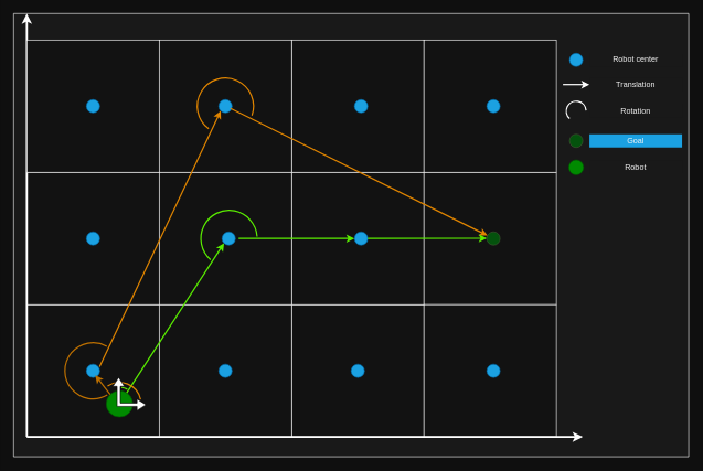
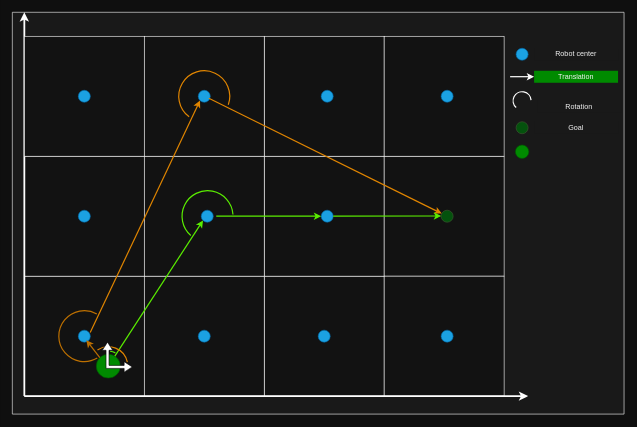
  <mxCell id="0" />
  <mxCell id="1" parent="0" />
  <mxCell id="2" value="" style="verticalLabelPosition=bottom;verticalAlign=top;html=1;shape=mxgraph.basic.rect;fillColor2=none;strokeWidth=1;size=20;indent=5;fillColor=#191919;strokeColor=#FCFCFC;" parent="1" vertex="1"><mxGeometry x="20" y="20" width="1020" height="670" as="geometry" /></mxCell>
  <mxCell id="3" value="" style="whiteSpace=wrap;html=1;aspect=fixed;gradientColor=none;gradientDirection=north;fillColor=#121212;strokeColor=#FFFFFF;" parent="1" vertex="1"><mxGeometry x="440" y="460" width="200" height="200" as="geometry" /></mxCell>
  <mxCell id="4" value="" style="whiteSpace=wrap;html=1;aspect=fixed;gradientColor=none;gradientDirection=north;fillColor=#121212;strokeColor=#FFFFFF;" parent="1" vertex="1"><mxGeometry x="440" y="260" width="200" height="200" as="geometry" /></mxCell>
  <mxCell id="5" value="" style="ellipse;whiteSpace=wrap;html=1;aspect=fixed;fillColor=#1ba1e2;fontColor=#ffffff;strokeColor=#006EAF;" parent="1" vertex="1"><mxGeometry x="530" y="550" width="20" height="20" as="geometry" /></mxCell>
  <mxCell id="6" value="" style="ellipse;whiteSpace=wrap;html=1;aspect=fixed;fillColor=#1ba1e2;fontColor=#ffffff;strokeColor=#006EAF;" parent="1" vertex="1"><mxGeometry x="535" y="350" width="20" height="20" as="geometry" /></mxCell>
  <mxCell id="7" value="" style="whiteSpace=wrap;html=1;aspect=fixed;gradientColor=none;gradientDirection=north;fillColor=#121212;strokeColor=#FFFFFF;" parent="1" vertex="1"><mxGeometry x="40" y="460" width="200" height="200" as="geometry" /></mxCell>
  <mxCell id="8" value="" style="whiteSpace=wrap;html=1;aspect=fixed;gradientColor=none;gradientDirection=north;fillColor=#121212;strokeColor=#FFFFFF;" parent="1" vertex="1"><mxGeometry x="240" y="460" width="200" height="200" as="geometry" /></mxCell>
  <mxCell id="9" value="" style="whiteSpace=wrap;html=1;aspect=fixed;gradientColor=none;gradientDirection=north;fillColor=#121212;strokeColor=#FFFFFF;" parent="1" vertex="1"><mxGeometry x="40" y="260" width="200" height="200" as="geometry" /></mxCell>
  <mxCell id="10" value="" style="whiteSpace=wrap;html=1;aspect=fixed;gradientColor=none;gradientDirection=north;fillColor=#121212;strokeColor=#FFFFFF;" parent="1" vertex="1"><mxGeometry x="240" y="260" width="200" height="200" as="geometry" /></mxCell>
  <mxCell id="11" value="" style="endArrow=classic;html=1;rounded=0;strokeColor=#FFFFFF;exitX=0;exitY=1;exitDx=0;exitDy=0;strokeWidth=3;" parent="1" source="7" edge="1"><mxGeometry width="50" height="50" relative="1" as="geometry"><mxPoint x="360" y="310" as="sourcePoint" /><mxPoint x="40" y="20" as="targetPoint" /></mxGeometry></mxCell>
  <mxCell id="12" value="" style="ellipse;whiteSpace=wrap;html=1;aspect=fixed;fillColor=#008a00;fontColor=#ffffff;strokeColor=#005700;movable=0;resizable=0;rotatable=0;deletable=0;editable=0;locked=1;connectable=0;" parent="1" vertex="1"><mxGeometry x="160" y="590" width="40" height="40" as="geometry" /></mxCell>
  <mxCell id="13" value="" style="ellipse;whiteSpace=wrap;html=1;aspect=fixed;fillColor=#1ba1e2;fontColor=#ffffff;strokeColor=#006EAF;" parent="1" vertex="1"><mxGeometry x="330" y="550" width="20" height="20" as="geometry" /></mxCell>
  <mxCell id="14" value="" style="ellipse;whiteSpace=wrap;html=1;aspect=fixed;fillColor=#1ba1e2;fontColor=#ffffff;strokeColor=#006EAF;" parent="1" vertex="1"><mxGeometry x="335" y="350" width="20" height="20" as="geometry" /></mxCell>
  <mxCell id="15" value="" style="ellipse;whiteSpace=wrap;html=1;aspect=fixed;fillColor=#1ba1e2;fontColor=#ffffff;strokeColor=#006EAF;" parent="1" vertex="1"><mxGeometry x="130" y="350" width="20" height="20" as="geometry" /></mxCell>
  <mxCell id="16" value="" style="verticalLabelPosition=bottom;verticalAlign=top;html=1;shape=mxgraph.basic.arc;startAngle=0.614;endAngle=0.239;strokeColor=#5AED00;strokeWidth=2;fillColor=#60a917;fontColor=#ffffff;" parent="1" vertex="1"><mxGeometry x="303" y="317.5" width="85" height="85" as="geometry" /></mxCell>
  <mxCell id="17" value="" style="ellipse;whiteSpace=wrap;html=1;aspect=fixed;fillColor=#1ba1e2;fontColor=#ffffff;strokeColor=#006EAF;" parent="1" vertex="1"><mxGeometry x="130" y="550" width="20" height="20" as="geometry" /></mxCell>
  <mxCell id="18" value="" style="endArrow=classic;html=1;rounded=0;entryX=0;entryY=1;entryDx=0;entryDy=0;strokeColor=#5AED00;strokeWidth=2;fillColor=#60a917;" parent="1" source="12" target="14" edge="1"><mxGeometry width="50" height="50" relative="1" as="geometry"><mxPoint x="260" y="480" as="sourcePoint" /><mxPoint x="310" y="430" as="targetPoint" /></mxGeometry></mxCell>
  <mxCell id="19" value="" style="endArrow=classic;html=1;rounded=0;entryX=0;entryY=0.5;entryDx=0;entryDy=0;strokeColor=#5AED00;strokeWidth=2;fillColor=#60a917;" parent="1" target="6" edge="1"><mxGeometry width="50" height="50" relative="1" as="geometry"><mxPoint x="360" y="360" as="sourcePoint" /><mxPoint x="348" y="377" as="targetPoint" /></mxGeometry></mxCell>
  <mxCell id="20" value="" style="whiteSpace=wrap;html=1;aspect=fixed;gradientColor=none;gradientDirection=north;fillColor=#121212;strokeColor=#FFFFFF;" parent="1" vertex="1"><mxGeometry x="440" y="60" width="200" height="200" as="geometry" /></mxCell>
  <mxCell id="21" value="" style="ellipse;whiteSpace=wrap;html=1;aspect=fixed;fillColor=#1ba1e2;fontColor=#ffffff;strokeColor=#006EAF;" parent="1" vertex="1"><mxGeometry x="535" y="150" width="20" height="20" as="geometry" /></mxCell>
  <mxCell id="22" value="" style="whiteSpace=wrap;html=1;aspect=fixed;gradientColor=none;gradientDirection=north;fillColor=#121212;strokeColor=#FFFFFF;" parent="1" vertex="1"><mxGeometry x="40" y="60" width="200" height="200" as="geometry" /></mxCell>
  <mxCell id="23" value="" style="whiteSpace=wrap;html=1;aspect=fixed;gradientColor=none;gradientDirection=north;fillColor=#121212;strokeColor=#FFFFFF;" parent="1" vertex="1"><mxGeometry x="240" y="60" width="200" height="200" as="geometry" /></mxCell>
  <mxCell id="24" value="" style="ellipse;whiteSpace=wrap;html=1;aspect=fixed;fillColor=#1ba1e2;fontColor=#ffffff;strokeColor=#006EAF;" parent="1" vertex="1"><mxGeometry x="130" y="150" width="20" height="20" as="geometry" /></mxCell>
  <mxCell id="25" value="" style="ellipse;whiteSpace=wrap;html=1;aspect=fixed;fillColor=#1ba1e2;fontColor=#ffffff;strokeColor=#006EAF;" parent="1" vertex="1"><mxGeometry x="330" y="150" width="20" height="20" as="geometry" /></mxCell>
  <mxCell id="26" value="" style="whiteSpace=wrap;html=1;aspect=fixed;gradientColor=none;gradientDirection=north;fillColor=#121212;strokeColor=#FFFFFF;" parent="1" vertex="1"><mxGeometry x="640" y="260" width="200" height="200" as="geometry" /></mxCell>
  <mxCell id="27" value="" style="ellipse;whiteSpace=wrap;html=1;aspect=fixed;fillColor=#1ba1e2;fontColor=#ffffff;strokeColor=#006EAF;" parent="1" vertex="1"><mxGeometry x="730" y="550" width="20" height="20" as="geometry" /></mxCell>
  <mxCell id="28" value="" style="ellipse;whiteSpace=wrap;html=1;aspect=fixed;fillColor=#04520D;strokeColor=#415933;" parent="1" vertex="1"><mxGeometry x="735" y="350" width="20" height="20" as="geometry" /></mxCell>
  <mxCell id="29" value="" style="whiteSpace=wrap;html=1;aspect=fixed;gradientColor=none;gradientDirection=north;fillColor=#121212;strokeColor=#FFFFFF;" parent="1" vertex="1"><mxGeometry x="640" y="60" width="200" height="200" as="geometry" /></mxCell>
  <mxCell id="30" value="" style="ellipse;whiteSpace=wrap;html=1;aspect=fixed;fillColor=#1ba1e2;fontColor=#ffffff;strokeColor=#006EAF;" parent="1" vertex="1"><mxGeometry x="735" y="150" width="20" height="20" as="geometry" /></mxCell>
  <mxCell id="31" value="" style="whiteSpace=wrap;html=1;aspect=fixed;gradientColor=none;gradientDirection=north;fillColor=#121212;strokeColor=#FFFFFF;" parent="1" vertex="1"><mxGeometry x="640" y="460" width="200" height="200" as="geometry" /></mxCell>
  <mxCell id="32" value="" style="endArrow=classic;html=1;rounded=0;strokeColor=#FFFFFF;exitX=0;exitY=1;exitDx=0;exitDy=0;strokeWidth=3;" parent="1" source="7" edge="1"><mxGeometry width="50" height="50" relative="1" as="geometry"><mxPoint x="50" y="670" as="sourcePoint" /><mxPoint x="880" y="660" as="targetPoint" /></mxGeometry></mxCell>
  <mxCell id="33" value="" style="ellipse;whiteSpace=wrap;html=1;aspect=fixed;fillColor=#1ba1e2;fontColor=#ffffff;strokeColor=#006EAF;" parent="1" vertex="1"><mxGeometry x="735" y="550" width="20" height="20" as="geometry" /></mxCell>
  <mxCell id="34" value="" style="endArrow=classic;html=1;rounded=0;entryX=0.671;entryY=0.838;entryDx=0;entryDy=0;strokeColor=#BD7000;strokeWidth=2;entryPerimeter=0;exitX=0;exitY=0;exitDx=0;exitDy=0;fillColor=#f0a30a;" parent="1" source="12" target="17" edge="1"><mxGeometry width="50" height="50" relative="1" as="geometry"><mxPoint x="201" y="603" as="sourcePoint" /><mxPoint x="348" y="377" as="targetPoint" /></mxGeometry></mxCell>
  <mxCell id="35" value="" style="verticalLabelPosition=bottom;verticalAlign=top;html=1;shape=mxgraph.basic.arc;startAngle=0.906;endAngle=0.217;strokeColor=#E08500;strokeWidth=2;fillColor=#f0a30a;fontColor=#000000;" parent="1" vertex="1"><mxGeometry x="147.5" y="577.5" width="65" height="65" as="geometry" /></mxCell>
  <mxCell id="36" value="" style="endArrow=classic;html=1;rounded=0;entryX=0;entryY=1;entryDx=0;entryDy=0;strokeColor=#E08500;strokeWidth=2;exitX=0.992;exitY=0.2;exitDx=0;exitDy=0;exitPerimeter=0;fillColor=#f0a30a;" parent="1" source="17" target="25" edge="1"><mxGeometry width="50" height="50" relative="1" as="geometry"><mxPoint x="150" y="556" as="sourcePoint" /><mxPoint x="297" y="330" as="targetPoint" /></mxGeometry></mxCell>
  <mxCell id="37" value="" style="endArrow=classic;html=1;rounded=0;strokeColor=#E08500;strokeWidth=2;exitX=0.883;exitY=0.667;exitDx=0;exitDy=0;exitPerimeter=0;fillColor=#f0a30a;" parent="1" source="25" target="28" edge="1"><mxGeometry width="50" height="50" relative="1" as="geometry"><mxPoint x="370" y="370" as="sourcePoint" /><mxPoint x="545" y="370" as="targetPoint" /></mxGeometry></mxCell>
  <mxCell id="38" value="" style="verticalLabelPosition=bottom;verticalAlign=top;html=1;shape=mxgraph.basic.arc;startAngle=0.415;endAngle=0.082;strokeColor=#BD7000;strokeWidth=2;fillColor=#f0a30a;fontColor=#000000;" parent="1" vertex="1"><mxGeometry x="97.5" y="517.5" width="85" height="85" as="geometry" /></mxCell>
  <mxCell id="39" value="" style="verticalLabelPosition=bottom;verticalAlign=top;html=1;shape=mxgraph.basic.arc;startAngle=0.601;endAngle=0.304;strokeColor=#E08500;strokeWidth=2;fillColor=#f0a30a;fontColor=#000000;" parent="1" vertex="1"><mxGeometry x="297.5" y="117.5" width="85" height="85" as="geometry" /></mxCell>
  <mxCell id="40" value="" style="endArrow=classic;html=1;rounded=0;entryX=0;entryY=0.5;entryDx=0;entryDy=0;strokeColor=#5AED00;strokeWidth=2;exitX=1;exitY=0.5;exitDx=0;exitDy=0;fillColor=#60a917;" parent="1" source="6" edge="1"><mxGeometry width="50" height="50" relative="1" as="geometry"><mxPoint x="560" y="359.66" as="sourcePoint" /><mxPoint x="735" y="359.66" as="targetPoint" /></mxGeometry></mxCell>
  <mxCell id="41" value="" style="verticalLabelPosition=bottom;verticalAlign=top;html=1;shape=mxgraph.basic.arc;startAngle=0.019;endAngle=0.078;strokeColor=#5AED00;strokeWidth=2;fillColor=#60a917;fontColor=#ffffff;" parent="1" vertex="1"><mxGeometry x="155" y="585" width="50" height="50" as="geometry" /></mxCell>
  <mxCell id="42" value="" style="html=1;shadow=0;dashed=0;align=center;verticalAlign=middle;shape=mxgraph.arrows2.bendDoubleArrow;dy=2.48;dx=13.56;arrowHead=17.39;rounded=0;strokeWidth=1;rotation=-90;" parent="1" vertex="1"><mxGeometry x="170" y="570" width="50" height="50" as="geometry" /></mxCell>
  <mxCell id="43" value="" style="ellipse;whiteSpace=wrap;html=1;aspect=fixed;fillColor=#1ba1e2;fontColor=#ffffff;strokeColor=#006EAF;" parent="1" vertex="1"><mxGeometry x="860" y="80" width="20" height="20" as="geometry" /></mxCell>
  <mxCell id="44" value="" style="endArrow=classic;html=1;rounded=0;strokeColor=#FFFFFF;strokeWidth=2;fillColor=#60a917;" parent="1" edge="1"><mxGeometry width="50" height="50" relative="1" as="geometry"><mxPoint x="850" y="127.39" as="sourcePoint" /><mxPoint x="890" y="127.39" as="targetPoint" /></mxGeometry></mxCell>
  <mxCell id="45" value="Robot center" style="rounded=0;whiteSpace=wrap;html=1;fontColor=#F5F5F5;fillColor=#191919;strokeColor=none;" parent="1" vertex="1"><mxGeometry x="890" y="80" width="140" height="20" as="geometry" /></mxCell>
- <mxCell id="46" value="Translation" style="rounded=0;whiteSpace=wrap;html=1;fontColor=#F5F5F5;fillColor=#191919;strokeColor=none;" parent="1" vertex="1"><mxGeometry x="890" y="117.5" width="140" height="20" as="geometry" /></mxCell>
- <mxCell id="47" value="Rotation" style="rounded=0;whiteSpace=wrap;html=1;fontColor=#F5F5F5;fillColor=#191919;strokeColor=none;" parent="1" vertex="1"><mxGeometry x="890" y="157.5" width="140" height="20" as="geometry" /></mxCell>
+ <mxCell id="46" value="Translation" style="rounded=0;whiteSpace=wrap;html=1;fontColor=#F5F5F5;fillColor=#008a00;strokeColor=none;" parent="1" vertex="1"><mxGeometry x="890" y="117.5" width="140" height="20" as="geometry" /></mxCell>
+ <mxCell id="47" value="Rotation" style="rounded=0;whiteSpace=wrap;html=1;fontColor=#F5F5F5;fillColor=#191919;strokeColor=none;" parent="1" vertex="1"><mxGeometry x="895" y="167.5" width="140" height="20" as="geometry" /></mxCell>
  <mxCell id="48" value="" style="verticalLabelPosition=bottom;verticalAlign=top;html=1;shape=mxgraph.basic.arc;startAngle=0.614;endAngle=0.239;strokeColor=#FFFFFF;strokeWidth=2;fillColor=#FFFFFF;fontColor=#ffffff;" parent="1" vertex="1"><mxGeometry x="855" y="152.5" width="30" height="30" as="geometry" /></mxCell>
  <mxCell id="49" value="" style="ellipse;whiteSpace=wrap;html=1;aspect=fixed;fillColor=#04520D;strokeColor=#415933;" vertex="1" parent="1"><mxGeometry x="860" y="202.5" width="20" height="20" as="geometry" /></mxCell>
- <mxCell id="50" value="Goal" style="rounded=0;whiteSpace=wrap;html=1;fontColor=#F5F5F5;fillColor=#1ba1e2;strokeColor=none;" vertex="1" parent="1"><mxGeometry x="890" y="202.5" width="140" height="20" as="geometry" /></mxCell>
+ <mxCell id="50" value="Goal" style="rounded=0;whiteSpace=wrap;html=1;fontColor=#F5F5F5;fillColor=#191919;strokeColor=none;" vertex="1" parent="1"><mxGeometry x="890" y="202.5" width="140" height="20" as="geometry" /></mxCell>
  <mxCell id="51" value="" style="ellipse;whiteSpace=wrap;html=1;aspect=fixed;fillColor=#008a00;fontColor=#ffffff;strokeColor=#005700;movable=1;resizable=1;rotatable=1;deletable=1;editable=1;locked=0;connectable=1;" vertex="1" parent="1"><mxGeometry x="858.75" y="241.25" width="22.5" height="22.5" as="geometry" /></mxCell>
- <mxCell id="52" value="Robot" style="rounded=0;whiteSpace=wrap;html=1;fontColor=#F5F5F5;fillColor=#191919;strokeColor=none;" vertex="1" parent="1"><mxGeometry x="890" y="242.5" width="140" height="20" as="geometry" /></mxCell>
